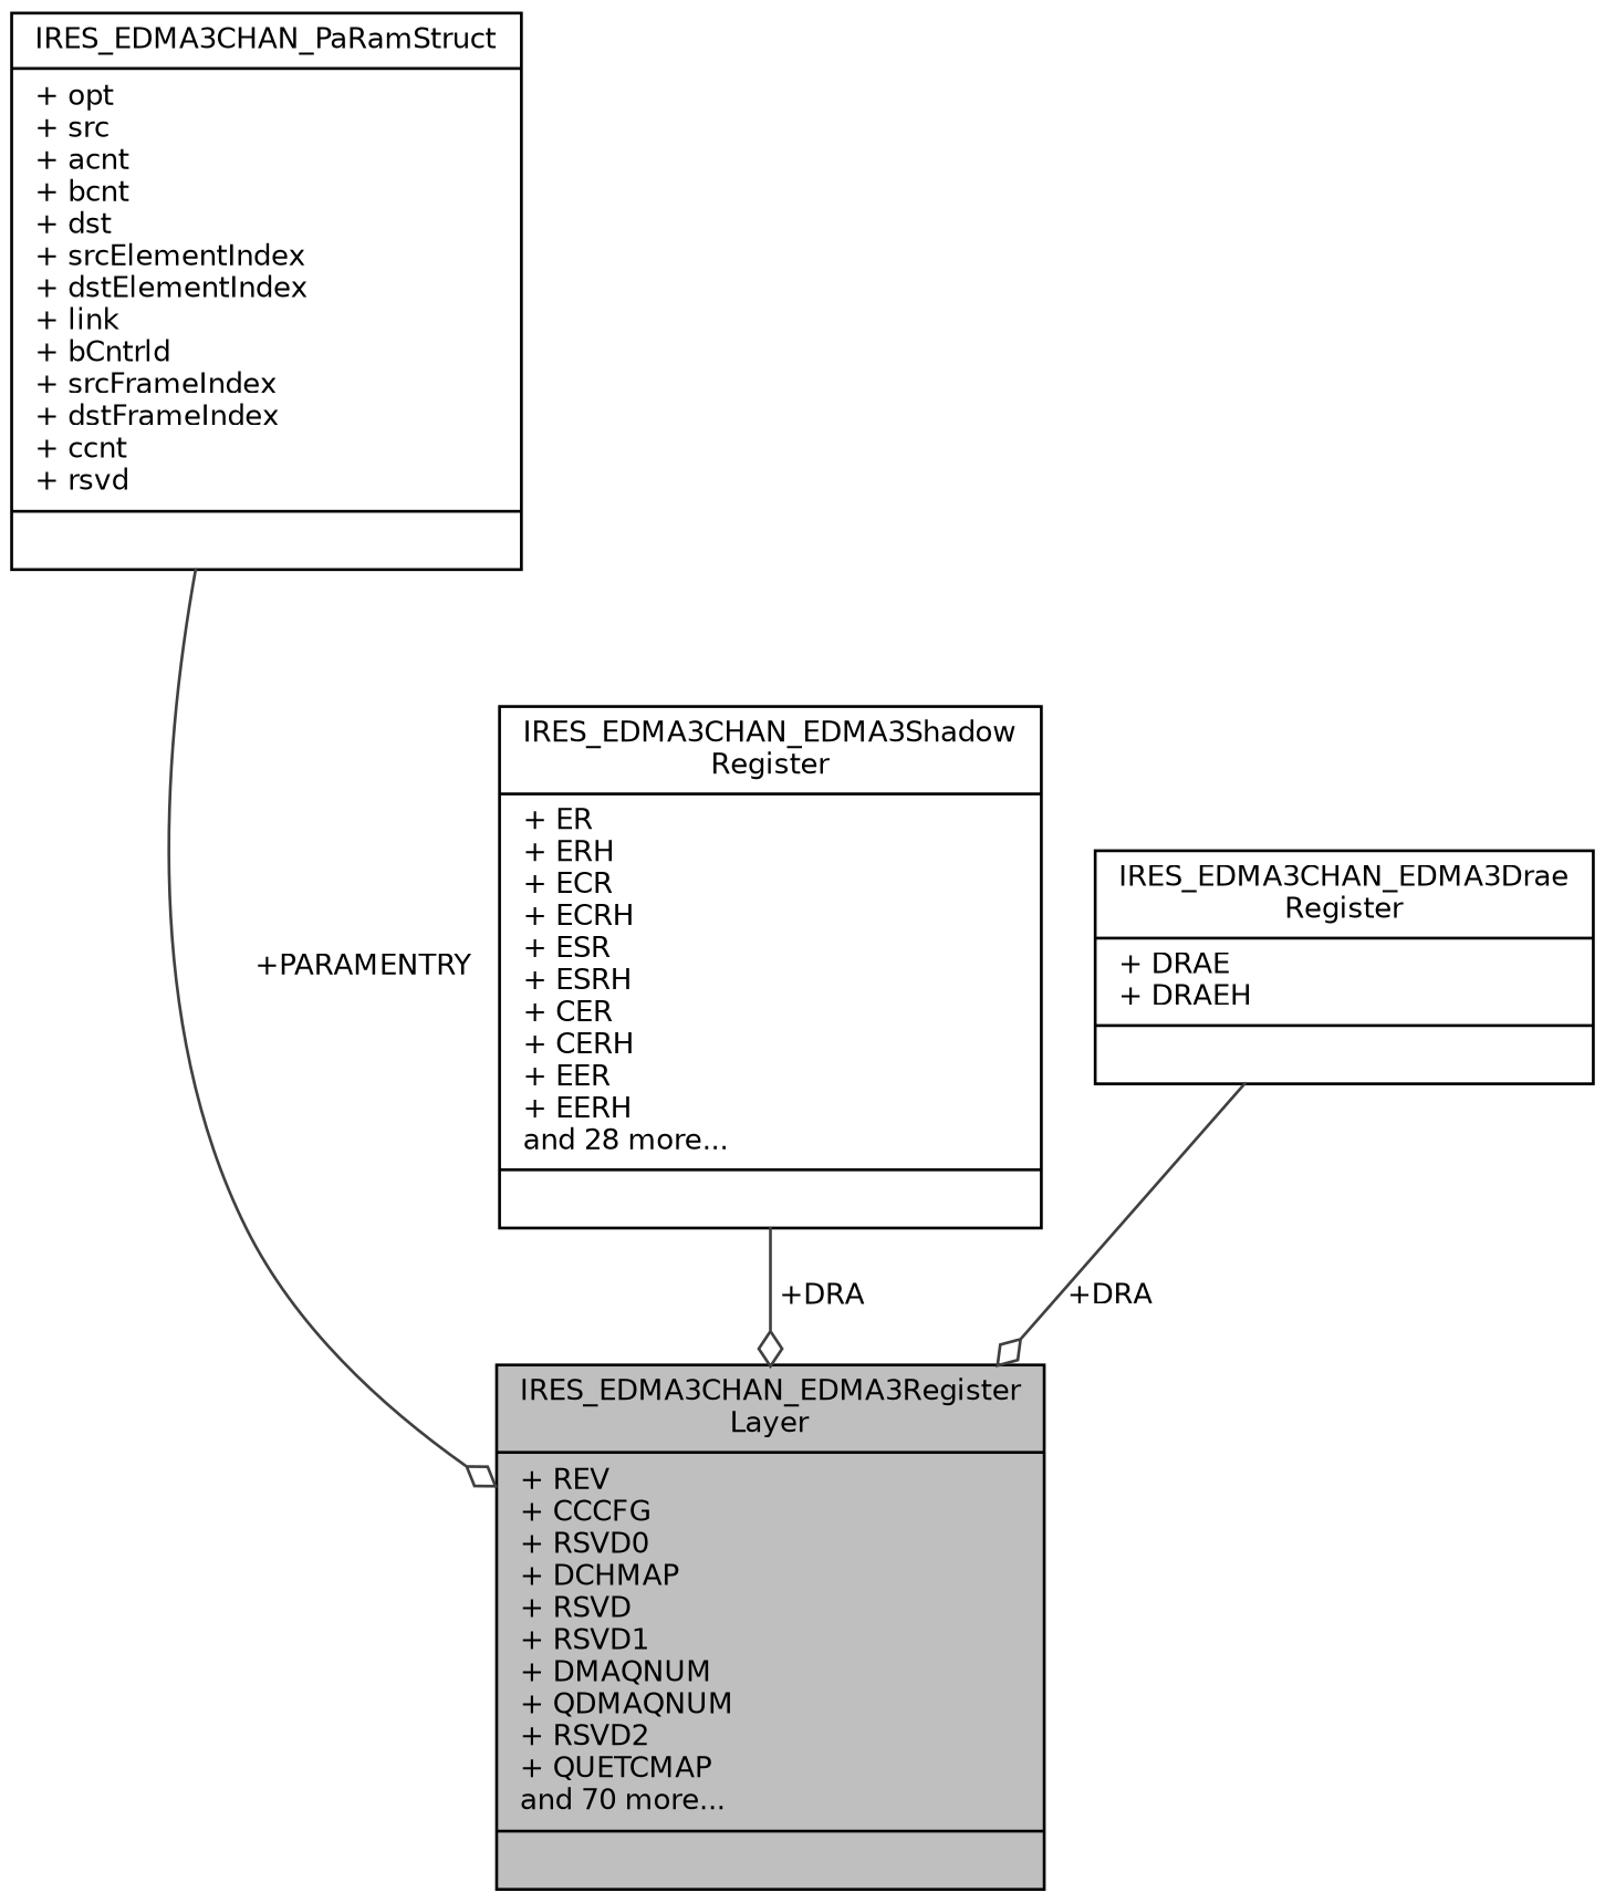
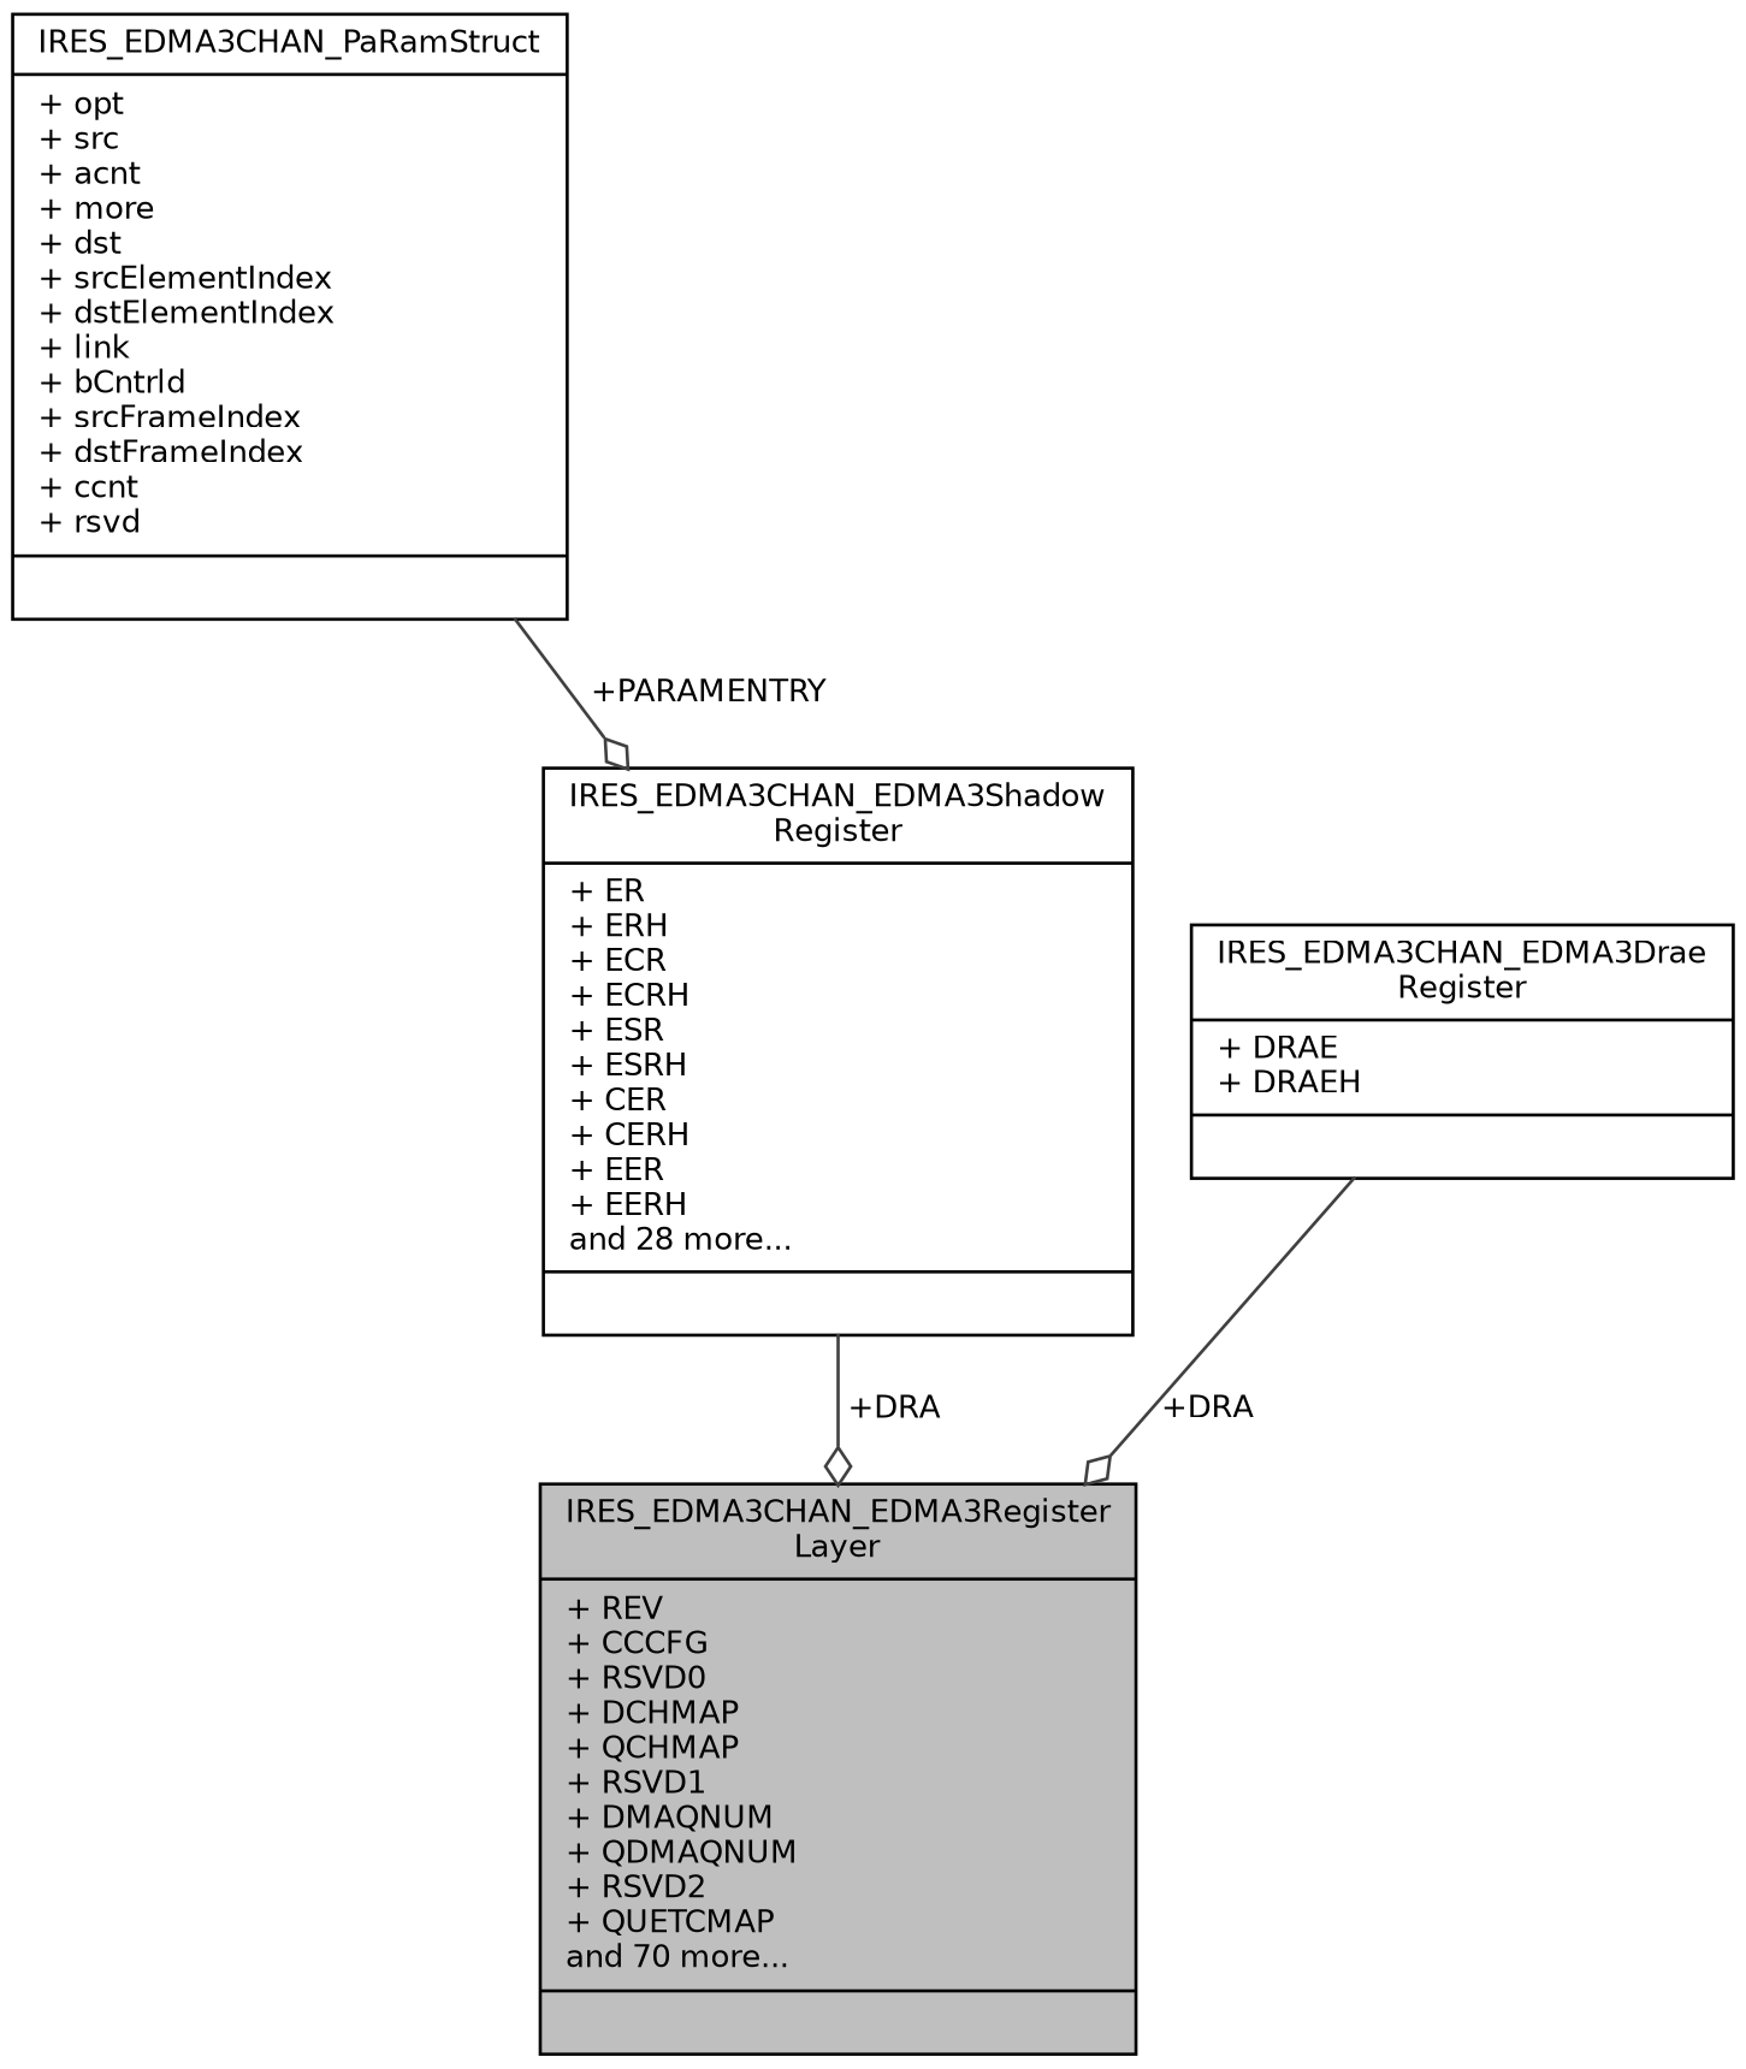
  digraph {
    node [color=black fillcolor=white fontname=Helvetica fontsize=10 shape=record style=filled]
    edge [arrowhead=odiamond color=grey25 fontname=Helvetica fontsize=10 labelfontname=Helvetica labelfontsize=10 style=solid]
-   n1 [fillcolor=grey75 fontcolor=black height=0.2 label="{IRES_EDMA3CHAN_EDMA3Register\lLayer\n|+ REV\l+ CCCFG\l+ RSVD0\l+ DCHMAP\l+ RSVD\l+ RSVD1\l+ DMAQNUM\l+ QDMAQNUM\l+ RSVD2\l+ QUETCMAP\land 70 more...\l|}" width=0.4]
-   n2 [height=0.2 label="{IRES_EDMA3CHAN_PaRamStruct\n|+ opt\l+ src\l+ acnt\l+ bcnt\l+ dst\l+ srcElementIndex\l+ dstElementIndex\l+ link\l+ bCntrld\l+ srcFrameIndex\l+ dstFrameIndex\l+ ccnt\l+ rsvd\l|}" width=0.4]
+   n1 [fillcolor=grey75 fontcolor=black height=0.2 label="{IRES_EDMA3CHAN_EDMA3Register\lLayer\n|+ REV\l+ CCCFG\l+ RSVD0\l+ DCHMAP\l+ QCHMAP\l+ RSVD1\l+ DMAQNUM\l+ QDMAQNUM\l+ RSVD2\l+ QUETCMAP\land 70 more...\l|}" width=0.4]
+   n2 [height=0.2 label="{IRES_EDMA3CHAN_PaRamStruct\n|+ opt\l+ src\l+ acnt\l+ more\l+ dst\l+ srcElementIndex\l+ dstElementIndex\l+ link\l+ bCntrld\l+ srcFrameIndex\l+ dstFrameIndex\l+ ccnt\l+ rsvd\l|}" width=0.4]
    n3 [height=0.2 label="{IRES_EDMA3CHAN_EDMA3Shadow\lRegister\n|+ ER\l+ ERH\l+ ECR\l+ ECRH\l+ ESR\l+ ESRH\l+ CER\l+ CERH\l+ EER\l+ EERH\land 28 more...\l|}" width=0.4]
    n4 [height=0.2 label="{IRES_EDMA3CHAN_EDMA3Drae\lRegister\n|+ DRAE\l+ DRAEH\l|}" width=0.4]
-   n2 -> n1 [label=" +PARAMENTRY"]
+   n2 -> n3 [label=" +PARAMENTRY"]
    n3 -> n1 [label=" +DRA"]
    n4 -> n1 [label=" +DRA"]
  }
